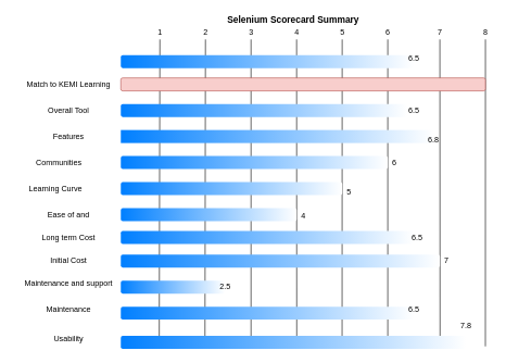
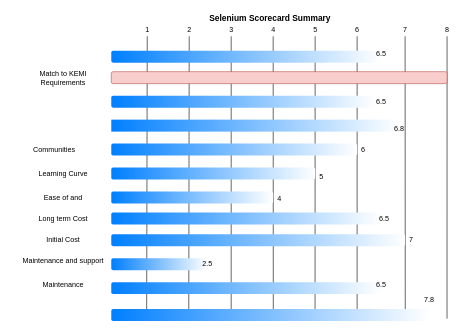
  <mxCell id="0" />
  <mxCell id="1" parent="0" />
  <mxCell id="2" value="" style="endArrow=none;html=1;exitX=0.1;exitY=1.1;exitDx=0;exitDy=0;exitPerimeter=0;" parent="1" edge="1"><mxGeometry width="50" height="50" relative="1" as="geometry"><mxPoint x="244" y="532" as="sourcePoint" /><mxPoint x="245" y="60" as="targetPoint" /></mxGeometry></mxCell>
  <mxCell id="3" value="" style="endArrow=none;html=1;exitX=0.219;exitY=1.15;exitDx=0;exitDy=0;exitPerimeter=0;" parent="1" edge="1"><mxGeometry width="50" height="50" relative="1" as="geometry"><mxPoint x="314.21" y="533" as="sourcePoint" /><mxPoint x="315" y="60" as="targetPoint" /></mxGeometry></mxCell>
  <mxCell id="4" value="" style="endArrow=none;html=1;" parent="1" edge="1"><mxGeometry width="50" height="50" relative="1" as="geometry"><mxPoint x="385" y="530" as="sourcePoint" /><mxPoint x="385" y="60" as="targetPoint" /></mxGeometry></mxCell>
  <mxCell id="5" value="" style="endArrow=none;html=1;exitX=0.458;exitY=1.15;exitDx=0;exitDy=0;exitPerimeter=0;" parent="1" edge="1"><mxGeometry width="50" height="50" relative="1" as="geometry"><mxPoint x="455.22" y="533" as="sourcePoint" /><mxPoint x="455" y="60" as="targetPoint" /></mxGeometry></mxCell>
  <mxCell id="6" value="" style="endArrow=none;html=1;exitX=0.576;exitY=1;exitDx=0;exitDy=0;exitPerimeter=0;" parent="1" edge="1"><mxGeometry width="50" height="50" relative="1" as="geometry"><mxPoint x="524.84" y="530" as="sourcePoint" /><mxPoint x="525" y="60" as="targetPoint" /></mxGeometry></mxCell>
  <mxCell id="7" value="" style="endArrow=none;html=1;" parent="1" edge="1"><mxGeometry width="50" height="50" relative="1" as="geometry"><mxPoint x="595" y="529" as="sourcePoint" /><mxPoint x="595" y="60" as="targetPoint" /></mxGeometry></mxCell>
  <mxCell id="8" value="" style="endArrow=none;html=1;exitX=0.831;exitY=1;exitDx=0;exitDy=0;exitPerimeter=0;" parent="1" edge="1"><mxGeometry width="50" height="50" relative="1" as="geometry"><mxPoint x="675.29" y="530" as="sourcePoint" /><mxPoint x="675" y="60" as="targetPoint" /></mxGeometry></mxCell>
  <mxCell id="9" value="" style="endArrow=none;html=1;exitX=0.949;exitY=1.05;exitDx=0;exitDy=0;exitPerimeter=0;" parent="1" edge="1"><mxGeometry width="50" height="50" relative="1" as="geometry"><mxPoint x="744.91" y="531" as="sourcePoint" /><mxPoint x="745" y="60" as="targetPoint" /></mxGeometry></mxCell>
  <mxCell id="10" value="" style="rounded=1;whiteSpace=wrap;html=1;labelBackgroundColor=#ffffff;gradientDirection=west;gradientColor=#007FFF;strokeColor=none;" parent="1" vertex="1"><mxGeometry x="185" y="84" width="450" height="20" as="geometry" /></mxCell>
- <mxCell id="11" value="Match to KEMI Learning" style="text;html=1;strokeColor=none;fillColor=none;align=center;verticalAlign=middle;whiteSpace=wrap;rounded=0;labelBackgroundColor=#ffffff;" parent="1" vertex="1"><mxGeometry x="35" y="114" width="140" height="30" as="geometry" /></mxCell>
- <mxCell id="12" value="Overall Tool" style="text;html=1;strokeColor=none;fillColor=none;align=center;verticalAlign=middle;whiteSpace=wrap;rounded=0;labelBackgroundColor=#ffffff;" parent="1" vertex="1"><mxGeometry x="35" y="154" width="140" height="30" as="geometry" /></mxCell>
+ <mxCell id="11" value="Match to KEMI Requirements" style="text;html=1;strokeColor=none;fillColor=none;align=center;verticalAlign=middle;whiteSpace=wrap;rounded=0;labelBackgroundColor=#ffffff;" parent="1" vertex="1"><mxGeometry x="35" y="114" width="140" height="30" as="geometry" /></mxCell>
  <mxCell id="13" value="Communities" style="text;html=1;strokeColor=none;fillColor=none;align=center;verticalAlign=middle;whiteSpace=wrap;rounded=0;labelBackgroundColor=#ffffff;" parent="1" vertex="1"><mxGeometry x="20" y="234" width="140" height="30" as="geometry" /></mxCell>
- <mxCell id="14" value="Features" style="text;html=1;strokeColor=none;fillColor=none;align=center;verticalAlign=middle;whiteSpace=wrap;rounded=0;labelBackgroundColor=#ffffff;" parent="1" vertex="1"><mxGeometry x="35" y="194" width="140" height="30" as="geometry" /></mxCell>
- <mxCell id="15" value="Learning Curve" style="text;html=1;strokeColor=none;fillColor=none;align=center;verticalAlign=middle;whiteSpace=wrap;rounded=0;labelBackgroundColor=#ffffff;" parent="1" vertex="1"><mxGeometry x="15" y="274" width="140" height="30" as="geometry" /></mxCell>
+ <mxCell id="15" value="Learning Curve" style="text;html=1;strokeColor=none;fillColor=none;align=center;verticalAlign=middle;whiteSpace=wrap;rounded=0;labelBackgroundColor=#ffffff;" parent="1" vertex="1"><mxGeometry x="35" y="274" width="140" height="30" as="geometry" /></mxCell>
  <mxCell id="16" value="Long term Cost" style="text;html=1;strokeColor=none;fillColor=none;align=center;verticalAlign=middle;whiteSpace=wrap;rounded=0;labelBackgroundColor=#ffffff;" parent="1" vertex="1"><mxGeometry x="35" y="349" width="140" height="30" as="geometry" /></mxCell>
  <mxCell id="17" value="Ease of and" style="text;html=1;strokeColor=none;fillColor=none;align=center;verticalAlign=middle;whiteSpace=wrap;rounded=0;labelBackgroundColor=#ffffff;" parent="1" vertex="1"><mxGeometry x="35" y="314" width="140" height="30" as="geometry" /></mxCell>
  <mxCell id="18" value="" style="rounded=1;whiteSpace=wrap;html=1;labelBackgroundColor=#ffffff;gradientDirection=west;strokeColor=#b85450;fillColor=#f8cecc;" parent="1" vertex="1"><mxGeometry x="185" y="119" width="560" height="20" as="geometry" /></mxCell>
  <mxCell id="19" value="" style="rounded=1;whiteSpace=wrap;html=1;labelBackgroundColor=#ffffff;gradientDirection=west;gradientColor=#007FFF;strokeColor=none;" parent="1" vertex="1"><mxGeometry x="185" y="159" width="440" height="20" as="geometry" /></mxCell>
  <mxCell id="20" value="" style="rounded=1;whiteSpace=wrap;html=1;labelBackgroundColor=#ffffff;gradientDirection=west;gradientColor=#007FFF;arcSize=0;strokeColor=none;" parent="1" vertex="1"><mxGeometry x="185" y="199" width="480" height="20" as="geometry" /></mxCell>
  <mxCell id="21" value="" style="rounded=1;whiteSpace=wrap;html=1;labelBackgroundColor=#ffffff;gradientDirection=west;gradientColor=#007FFF;strokeColor=none;" parent="1" vertex="1"><mxGeometry x="185" y="239" width="410" height="20" as="geometry" /></mxCell>
  <mxCell id="22" value="" style="rounded=1;whiteSpace=wrap;html=1;labelBackgroundColor=#ffffff;gradientDirection=west;gradientColor=#007FFF;strokeColor=none;" parent="1" vertex="1"><mxGeometry x="185" y="279" width="340" height="20" as="geometry" /></mxCell>
  <mxCell id="23" value="" style="rounded=1;whiteSpace=wrap;html=1;labelBackgroundColor=#ffffff;gradientDirection=west;gradientColor=#007FFF;strokeColor=none;" parent="1" vertex="1"><mxGeometry x="185" y="319" width="270" height="20" as="geometry" /></mxCell>
  <mxCell id="24" value="" style="rounded=1;whiteSpace=wrap;html=1;labelBackgroundColor=#ffffff;gradientDirection=west;gradientColor=#007FFF;strokeColor=none;" parent="1" vertex="1"><mxGeometry x="185" y="354" width="450" height="20" as="geometry" /></mxCell>
  <mxCell id="25" value="Initial Cost" style="text;html=1;strokeColor=none;fillColor=none;align=center;verticalAlign=middle;whiteSpace=wrap;rounded=0;labelBackgroundColor=#ffffff;" parent="1" vertex="1"><mxGeometry x="35" y="385" width="140" height="30" as="geometry" /></mxCell>
  <mxCell id="26" value="Maintenance and support" style="text;html=1;strokeColor=none;fillColor=none;align=center;verticalAlign=middle;whiteSpace=wrap;rounded=0;labelBackgroundColor=#ffffff;" parent="1" vertex="1"><mxGeometry x="35" y="420" width="140" height="30" as="geometry" /></mxCell>
  <mxCell id="27" value="Maintenance" style="text;html=1;strokeColor=none;fillColor=none;align=center;verticalAlign=middle;whiteSpace=wrap;rounded=0;labelBackgroundColor=#ffffff;" parent="1" vertex="1"><mxGeometry x="35" y="460" width="140" height="30" as="geometry" /></mxCell>
- <mxCell id="28" value="Usability" style="text;html=1;strokeColor=none;fillColor=none;align=center;verticalAlign=middle;whiteSpace=wrap;rounded=0;labelBackgroundColor=#ffffff;" parent="1" vertex="1"><mxGeometry x="35" y="505" width="140" height="30" as="geometry" /></mxCell>
  <mxCell id="29" value="" style="rounded=1;whiteSpace=wrap;html=1;labelBackgroundColor=#ffffff;gradientDirection=west;gradientColor=#007FFF;strokeColor=none;" parent="1" vertex="1"><mxGeometry x="185" y="390" width="490" height="20" as="geometry" /></mxCell>
  <mxCell id="30" value="" style="rounded=1;whiteSpace=wrap;html=1;labelBackgroundColor=#ffffff;gradientDirection=west;gradientColor=#007FFF;strokeColor=none;" parent="1" vertex="1"><mxGeometry x="185" y="430" width="160" height="20" as="geometry" /></mxCell>
  <mxCell id="31" value="" style="rounded=1;whiteSpace=wrap;html=1;labelBackgroundColor=#ffffff;gradientDirection=west;gradientColor=#007FFF;strokeColor=none;" parent="1" vertex="1"><mxGeometry x="185" y="470" width="450" height="20" as="geometry" /></mxCell>
  <mxCell id="32" value="&lt;b&gt;&lt;font style=&quot;font-size: 14px&quot;&gt;Selenium Scorecard Summary&lt;/font&gt;&lt;/b&gt;" style="text;html=1;strokeColor=none;fillColor=none;align=center;verticalAlign=middle;whiteSpace=wrap;rounded=0;" parent="1" vertex="1"><mxGeometry x="345" y="20" width="210" height="20" as="geometry" /></mxCell>
  <mxCell id="33" value="1" style="text;html=1;align=center;verticalAlign=middle;resizable=0;points=[];autosize=1;" parent="1" vertex="1"><mxGeometry x="235" y="40" width="20" height="20" as="geometry" /></mxCell>
  <mxCell id="34" value="2" style="text;html=1;align=center;verticalAlign=middle;resizable=0;points=[];autosize=1;" parent="1" vertex="1"><mxGeometry x="305" y="40" width="20" height="20" as="geometry" /></mxCell>
  <mxCell id="35" value="3" style="text;html=1;align=center;verticalAlign=middle;resizable=0;points=[];autosize=1;" parent="1" vertex="1"><mxGeometry x="375" y="40" width="20" height="20" as="geometry" /></mxCell>
  <mxCell id="36" value="4" style="text;html=1;align=center;verticalAlign=middle;resizable=0;points=[];autosize=1;" parent="1" vertex="1"><mxGeometry x="445" y="40" width="20" height="20" as="geometry" /></mxCell>
  <mxCell id="37" value="5" style="text;html=1;align=center;verticalAlign=middle;resizable=0;points=[];autosize=1;" parent="1" vertex="1"><mxGeometry x="515" y="40" width="20" height="20" as="geometry" /></mxCell>
  <mxCell id="38" value="6" style="text;html=1;align=center;verticalAlign=middle;resizable=0;points=[];autosize=1;" parent="1" vertex="1"><mxGeometry x="585" y="40" width="20" height="20" as="geometry" /></mxCell>
  <mxCell id="39" value="7" style="text;html=1;align=center;verticalAlign=middle;resizable=0;points=[];autosize=1;" parent="1" vertex="1"><mxGeometry x="665" y="40" width="20" height="20" as="geometry" /></mxCell>
  <mxCell id="40" value="8" style="text;html=1;align=center;verticalAlign=middle;resizable=0;points=[];autosize=1;" parent="1" vertex="1"><mxGeometry x="735" y="40" width="20" height="20" as="geometry" /></mxCell>
  <mxCell id="41" value="" style="rounded=1;whiteSpace=wrap;html=1;labelBackgroundColor=#ffffff;gradientDirection=west;gradientColor=#007FFF;strokeColor=none;" vertex="1" parent="1"><mxGeometry x="185" y="515" width="530" height="20" as="geometry" /></mxCell>
  <mxCell id="42" value="6.5" style="text;html=1;align=center;verticalAlign=middle;resizable=0;points=[];autosize=1;" vertex="1" parent="1"><mxGeometry x="620" y="79" width="30" height="20" as="geometry" /></mxCell>
  <mxCell id="43" value="6.5" style="text;html=1;align=center;verticalAlign=middle;resizable=0;points=[];autosize=1;" vertex="1" parent="1"><mxGeometry x="620" y="159" width="30" height="20" as="geometry" /></mxCell>
  <mxCell id="44" value="6.8" style="text;html=1;align=center;verticalAlign=middle;resizable=0;points=[];autosize=1;" vertex="1" parent="1"><mxGeometry x="650" y="204" width="30" height="20" as="geometry" /></mxCell>
  <mxCell id="45" value="6" style="text;html=1;align=center;verticalAlign=middle;resizable=0;points=[];autosize=1;" vertex="1" parent="1"><mxGeometry x="595" y="239" width="20" height="20" as="geometry" /></mxCell>
  <mxCell id="46" value="5" style="text;html=1;align=center;verticalAlign=middle;resizable=0;points=[];autosize=1;" vertex="1" parent="1"><mxGeometry x="525" y="284" width="20" height="20" as="geometry" /></mxCell>
  <mxCell id="47" value="4" style="text;html=1;align=center;verticalAlign=middle;resizable=0;points=[];autosize=1;" vertex="1" parent="1"><mxGeometry x="455" y="321" width="20" height="20" as="geometry" /></mxCell>
  <mxCell id="48" value="6.5" style="text;html=1;align=center;verticalAlign=middle;resizable=0;points=[];autosize=1;" vertex="1" parent="1"><mxGeometry x="625" y="354" width="30" height="20" as="geometry" /></mxCell>
  <mxCell id="49" value="7" style="text;html=1;align=center;verticalAlign=middle;resizable=0;points=[];autosize=1;" vertex="1" parent="1"><mxGeometry x="675" y="390" width="20" height="20" as="geometry" /></mxCell>
  <mxCell id="50" value="7.8" style="text;html=1;align=center;verticalAlign=middle;resizable=0;points=[];autosize=1;" vertex="1" parent="1"><mxGeometry x="700" y="490" width="30" height="20" as="geometry" /></mxCell>
  <mxCell id="51" value="2.5" style="text;html=1;align=center;verticalAlign=middle;resizable=0;points=[];autosize=1;" vertex="1" parent="1"><mxGeometry x="330" y="430" width="30" height="20" as="geometry" /></mxCell>
  <mxCell id="52" value="6.5" style="text;html=1;align=center;verticalAlign=middle;resizable=0;points=[];autosize=1;" vertex="1" parent="1"><mxGeometry x="620" y="465" width="30" height="20" as="geometry" /></mxCell>
